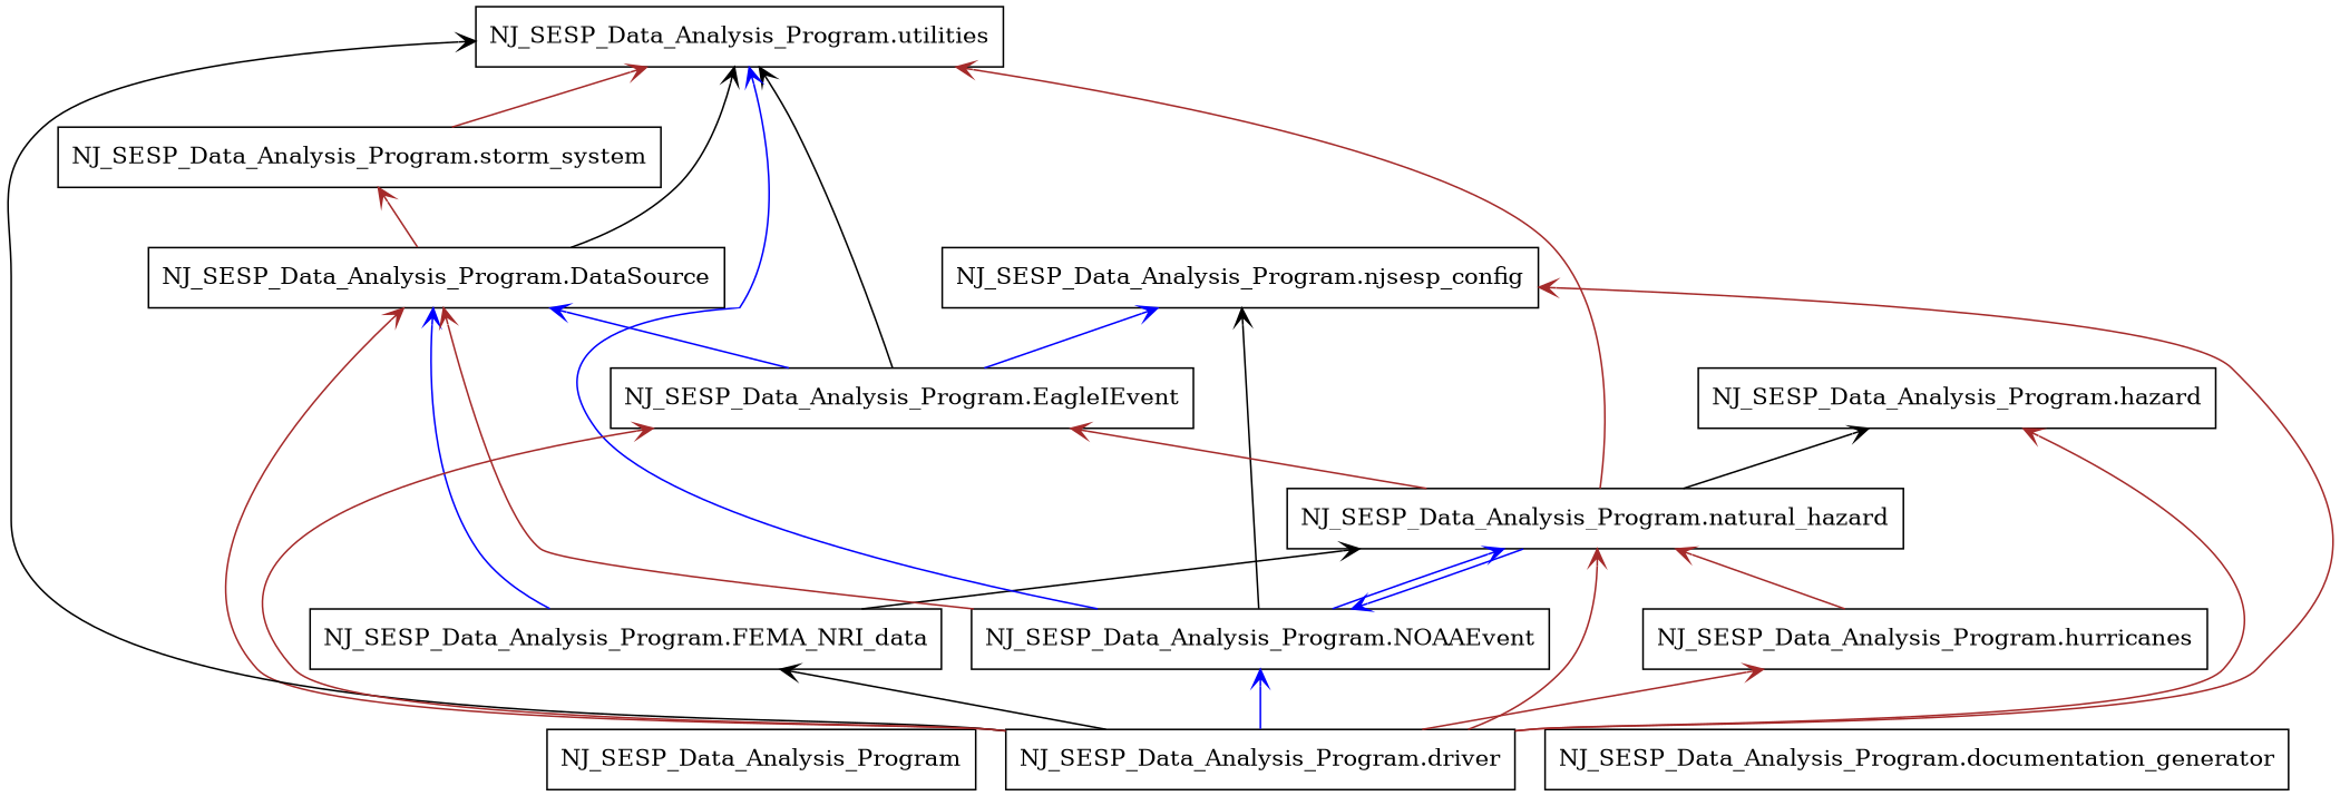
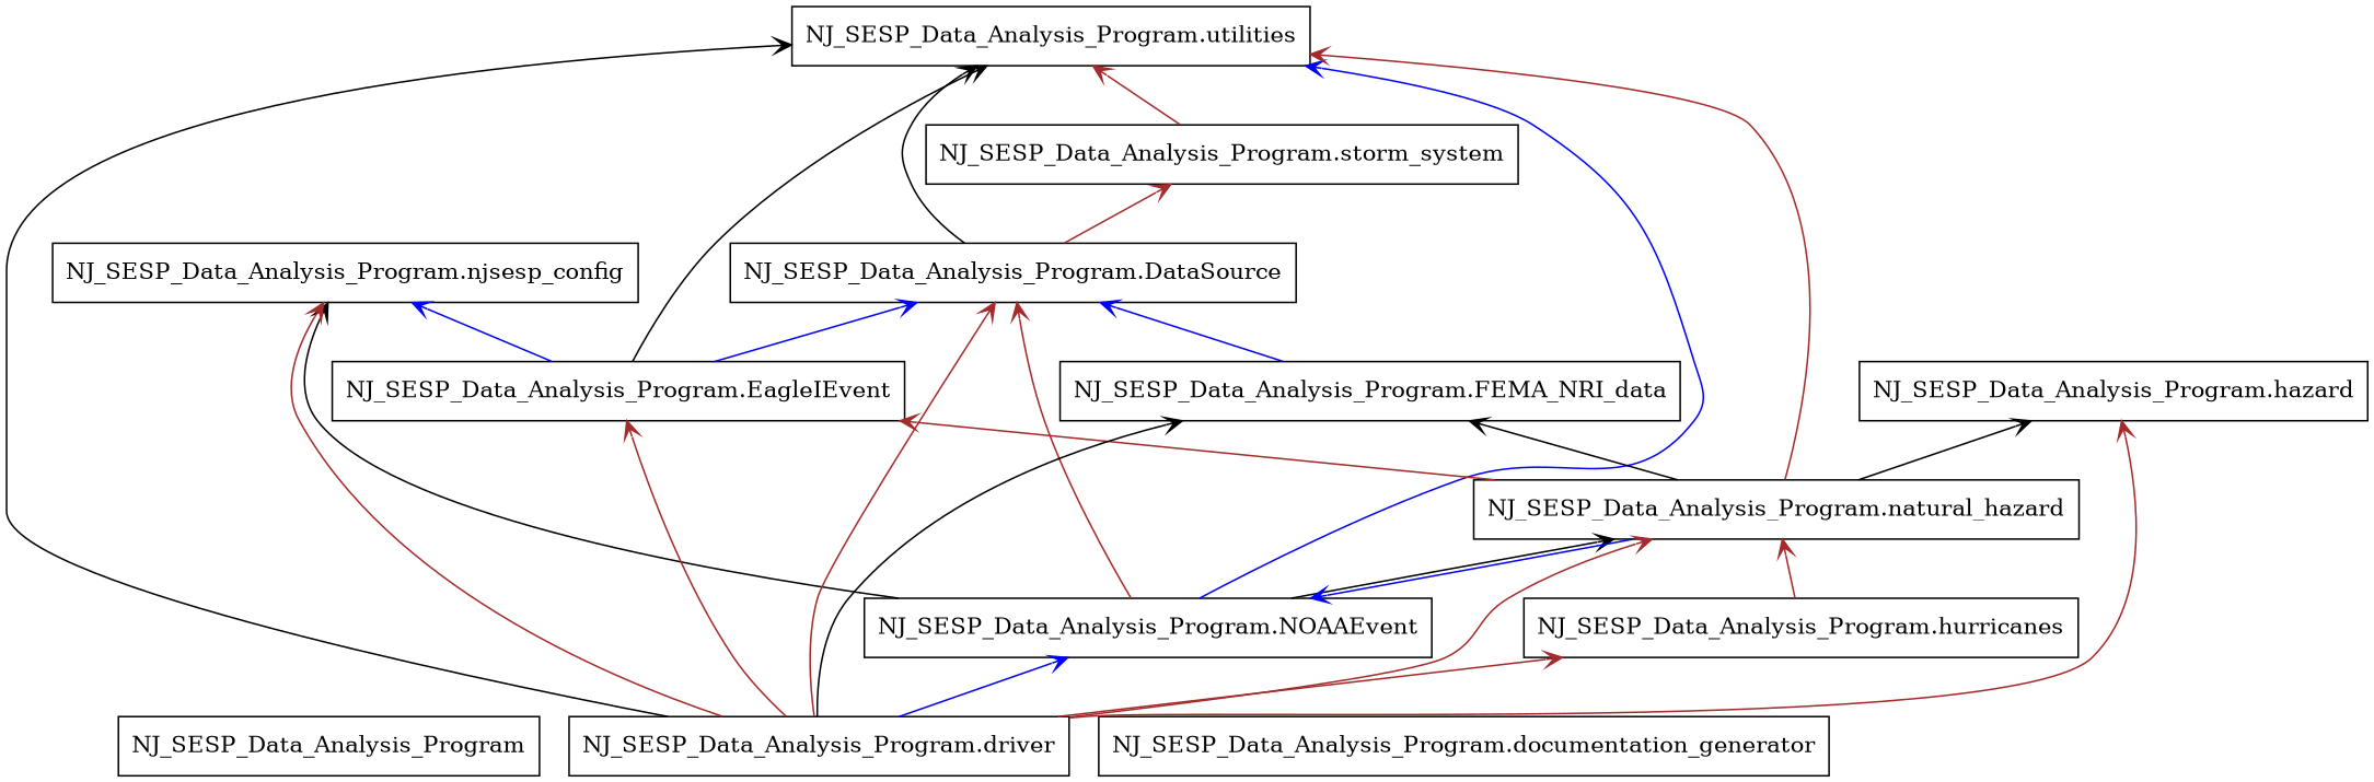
  digraph {
    rankdir=BT
    node [color=black shape=box style=solid]
    edge [arrowhead=open arrowtail=none color=brown]
    n1 [label=NJ_SESP_Data_Analysis_Program]
    n2 [label="NJ_SESP_Data_Analysis_Program.DataSource"]
    n3 [label="NJ_SESP_Data_Analysis_Program.utilities"]
    n4 [label="NJ_SESP_Data_Analysis_Program.storm_system"]
    n5 [label="NJ_SESP_Data_Analysis_Program.EagleIEvent"]
    n6 [label="NJ_SESP_Data_Analysis_Program.njsesp_config"]
    n7 [label="NJ_SESP_Data_Analysis_Program.FEMA_NRI_data"]
    n8 [label="NJ_SESP_Data_Analysis_Program.NOAAEvent"]
    n9 [label="NJ_SESP_Data_Analysis_Program.natural_hazard"]
    n10 [label="NJ_SESP_Data_Analysis_Program.hazard"]
    n11 [label="NJ_SESP_Data_Analysis_Program.documentation_generator"]
    n12 [label="NJ_SESP_Data_Analysis_Program.driver"]
    n13 [label="NJ_SESP_Data_Analysis_Program.hurricanes"]
    n2 -> n3 [color=black]
    n2 -> n4
    n4 -> n3
    n5 -> n2 [color=blue]
    n5 -> n3 [color=black]
    n5 -> n6 [color=blue]
    n7 -> n2 [color=blue]
    n8 -> n2
    n8 -> n3 [color=blue]
    n8 -> n6 [color=black]
-   n8 -> n9 [color=blue]
+   n8 -> n9 [color=black]
    n9 -> n3
    n9 -> n5
-   n7 -> n9 [color=black]
+   n9 -> n7 [color=black]
    n9 -> n8 [color=blue]
    n9 -> n10 [color=black]
    n12 -> n2
    n12 -> n3 [color=black]
    n12 -> n5
    n12 -> n6
    n12 -> n7 [color=black]
    n12 -> n8 [color=blue]
    n12 -> n9
    n12 -> n10
    n12 -> n13
    n13 -> n9
  }
